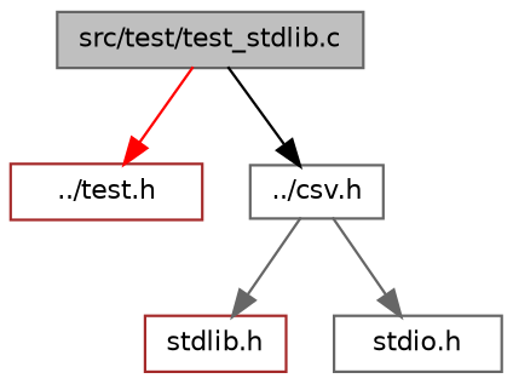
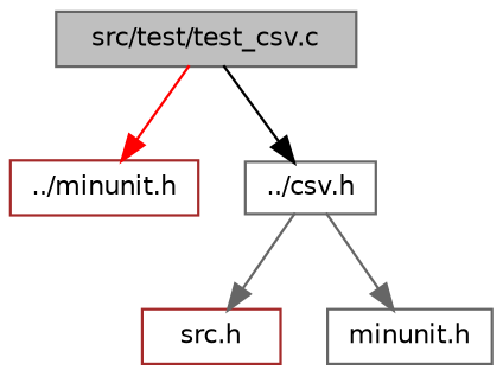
  digraph {
    node [color=gray40 fillcolor=white fontname=Helvetica fontsize=10 shape=record style=filled]
    edge [color=gray40 fontname=Helvetica fontsize=10 labelfontname=Helvetica labelfontsize=10 style=solid]
-   n1 [fillcolor=grey75 fontcolor=black height=0.2 label="src/test/test_stdlib.c" width=0.4]
-   n2 [color=brown height=0.2 label="../test.h" width=0.4]
+   n1 [fillcolor=grey75 fontcolor=black height=0.2 label="src/test/test_csv.c" width=0.4]
+   n2 [color=brown height=0.2 label="../minunit.h" width=0.4]
    n3 [height=0.2 label="../csv.h" width=0.4]
-   n4 [color=brown height=0.2 label="stdlib.h" width=0.4]
-   n5 [height=0.2 label="stdio.h" width=0.4]
+   n4 [color=brown height=0.2 label="src.h" width=0.4]
+   n5 [height=0.2 label="minunit.h" width=0.4]
    n1 -> n2 [color=red]
    n1 -> n3 [color=black]
    n3 -> n4
    n3 -> n5
  }
